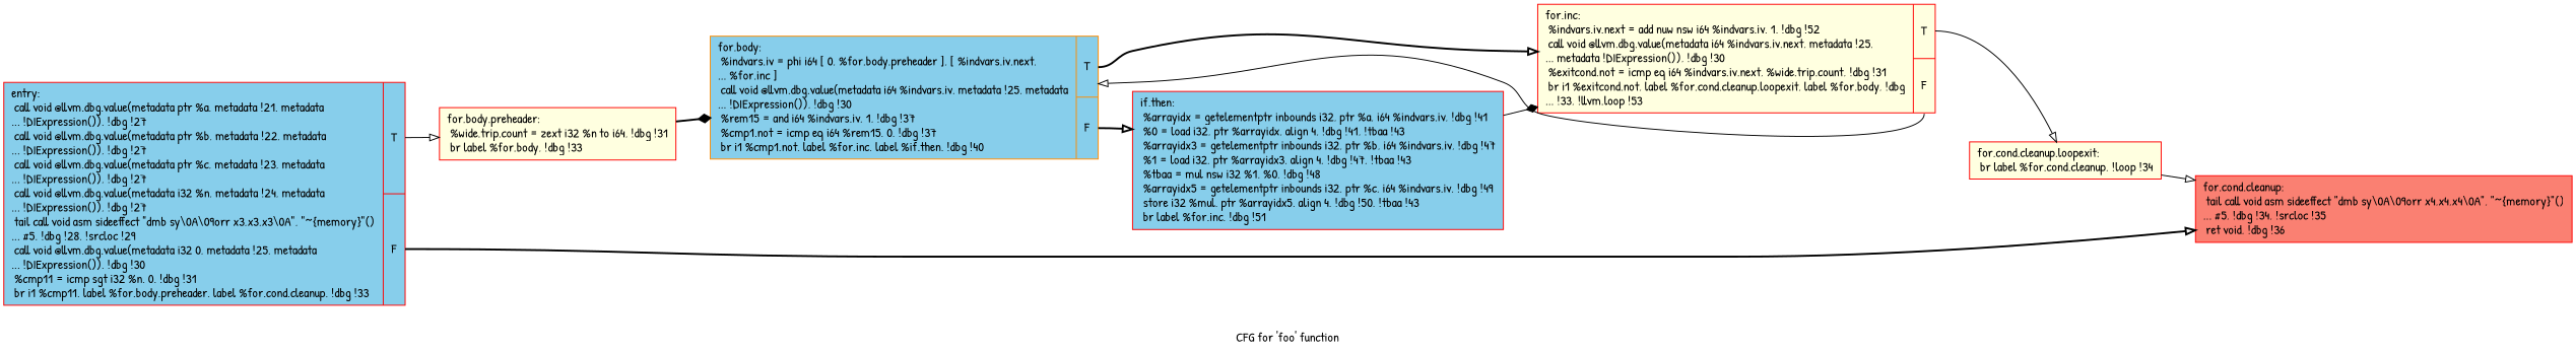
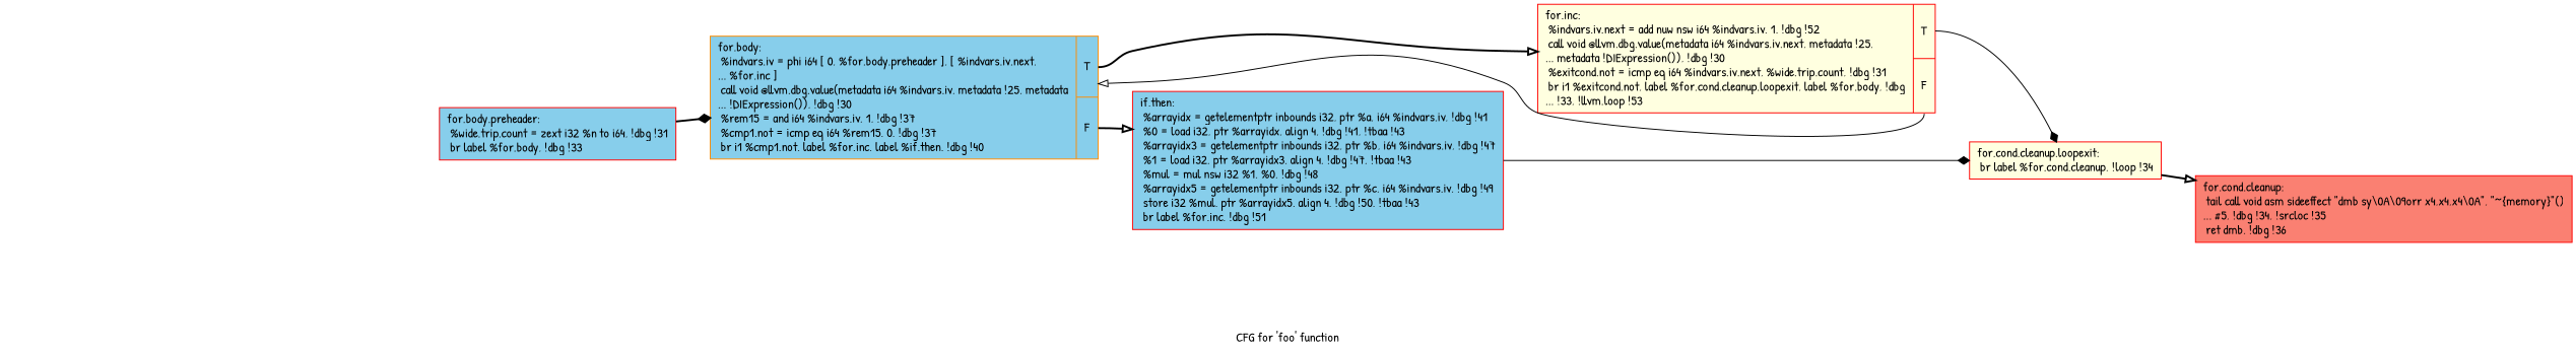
  digraph {
    fontname="Patrick Hand"
    label="CFG for 'foo' function"
    rankdir=LR
    node [color=red fillcolor=skyblue fontname="Patrick Hand" shape=record style=filled]
    edge [arrowhead=onormal fontname="Patrick Hand" style=solid]
-   n1 [label="{entry:\l  call void @llvm.dbg.value(metadata ptr %a, metadata !21, metadata\l... !DIExpression()), !dbg !27\l  call void @llvm.dbg.value(metadata ptr %b, metadata !22, metadata\l... !DIExpression()), !dbg !27\l  call void @llvm.dbg.value(metadata ptr %c, metadata !23, metadata\l... !DIExpression()), !dbg !27\l  call void @llvm.dbg.value(metadata i32 %n, metadata !24, metadata\l... !DIExpression()), !dbg !27\l  tail call void asm sideeffect \"dmb sy\\0A\\09orr x3,x3,x3\\0A\", \"~\{memory\}\"()\l... #5, !dbg !28, !srcloc !29\l  call void @llvm.dbg.value(metadata i32 0, metadata !25, metadata\l... !DIExpression()), !dbg !30\l  %cmp11 = icmp sgt i32 %n, 0, !dbg !31\l  br i1 %cmp11, label %for.body.preheader, label %for.cond.cleanup, !dbg !33\l|{<s0>T|<s1>F}}"]
-   n2 [fillcolor=lightyellow label="{for.body.preheader:                               \l  %wide.trip.count = zext i32 %n to i64, !dbg !31\l  br label %for.body, !dbg !33\l}"]
-   n3 [fillcolor=salmon label="{for.cond.cleanup:                                 \l  tail call void asm sideeffect \"dmb sy\\0A\\09orr x4,x4,x4\\0A\", \"~\{memory\}\"()\l... #5, !dbg !34, !srcloc !35\l  ret void, !dbg !36\l}"]
+   n2 [label="{for.body.preheader:                               \l  %wide.trip.count = zext i32 %n to i64, !dbg !31\l  br label %for.body, !dbg !33\l}"]
+   n3 [fillcolor=salmon label="{for.cond.cleanup:                                 \l  tail call void asm sideeffect \"dmb sy\\0A\\09orr x4,x4,x4\\0A\", \"~\{memory\}\"()\l... #5, !dbg !34, !srcloc !35\l  ret dmb, !dbg !36\l}"]
    n4 [color=darkorange label="{for.body:                                         \l  %indvars.iv = phi i64 [ 0, %for.body.preheader ], [ %indvars.iv.next,\l... %for.inc ]\l  call void @llvm.dbg.value(metadata i64 %indvars.iv, metadata !25, metadata\l... !DIExpression()), !dbg !30\l  %rem15 = and i64 %indvars.iv, 1, !dbg !37\l  %cmp1.not = icmp eq i64 %rem15, 0, !dbg !37\l  br i1 %cmp1.not, label %for.inc, label %if.then, !dbg !40\l|{<s0>T|<s1>F}}"]
    n5 [fillcolor=lightyellow label="{for.inc:                                          \l  %indvars.iv.next = add nuw nsw i64 %indvars.iv, 1, !dbg !52\l  call void @llvm.dbg.value(metadata i64 %indvars.iv.next, metadata !25,\l... metadata !DIExpression()), !dbg !30\l  %exitcond.not = icmp eq i64 %indvars.iv.next, %wide.trip.count, !dbg !31\l  br i1 %exitcond.not, label %for.cond.cleanup.loopexit, label %for.body, !dbg\l... !33, !llvm.loop !53\l|{<s0>T|<s1>F}}"]
-   n6 [label="{if.then:                                          \l  %arrayidx = getelementptr inbounds i32, ptr %a, i64 %indvars.iv, !dbg !41\l  %0 = load i32, ptr %arrayidx, align 4, !dbg !41, !tbaa !43\l  %arrayidx3 = getelementptr inbounds i32, ptr %b, i64 %indvars.iv, !dbg !47\l  %1 = load i32, ptr %arrayidx3, align 4, !dbg !47, !tbaa !43\l  %tbaa = mul nsw i32 %1, %0, !dbg !48\l  %arrayidx5 = getelementptr inbounds i32, ptr %c, i64 %indvars.iv, !dbg !49\l  store i32 %mul, ptr %arrayidx5, align 4, !dbg !50, !tbaa !43\l  br label %for.inc, !dbg !51\l}"]
+   n6 [label="{if.then:                                          \l  %arrayidx = getelementptr inbounds i32, ptr %a, i64 %indvars.iv, !dbg !41\l  %0 = load i32, ptr %arrayidx, align 4, !dbg !41, !tbaa !43\l  %arrayidx3 = getelementptr inbounds i32, ptr %b, i64 %indvars.iv, !dbg !47\l  %1 = load i32, ptr %arrayidx3, align 4, !dbg !47, !tbaa !43\l  %mul = mul nsw i32 %1, %0, !dbg !48\l  %arrayidx5 = getelementptr inbounds i32, ptr %c, i64 %indvars.iv, !dbg !49\l  store i32 %mul, ptr %arrayidx5, align 4, !dbg !50, !tbaa !43\l  br label %for.inc, !dbg !51\l}"]
    n7 [fillcolor=lightyellow label="{for.cond.cleanup.loopexit:                        \l  br label %for.cond.cleanup, !loop !34\l}"]
-   n1 -> n2 [tailport=s0]
-   n1 -> n3 [style=bold tailport=s1]
    n2 -> n4 [arrowhead=diamond style=bold]
    n4 -> n5 [style=bold tailport=s0]
    n4 -> n6 [style=bold tailport=s1]
    n5 -> n4 [tailport=s1]
-   n5 -> n7 [tailport=s0]
-   n6 -> n5 [arrowhead=diamond]
-   n7 -> n3
+   n5 -> n7 [arrowhead=diamond tailport=s0]
+   n6 -> n7 [arrowhead=diamond]
+   n7 -> n3 [style=bold]
  }
